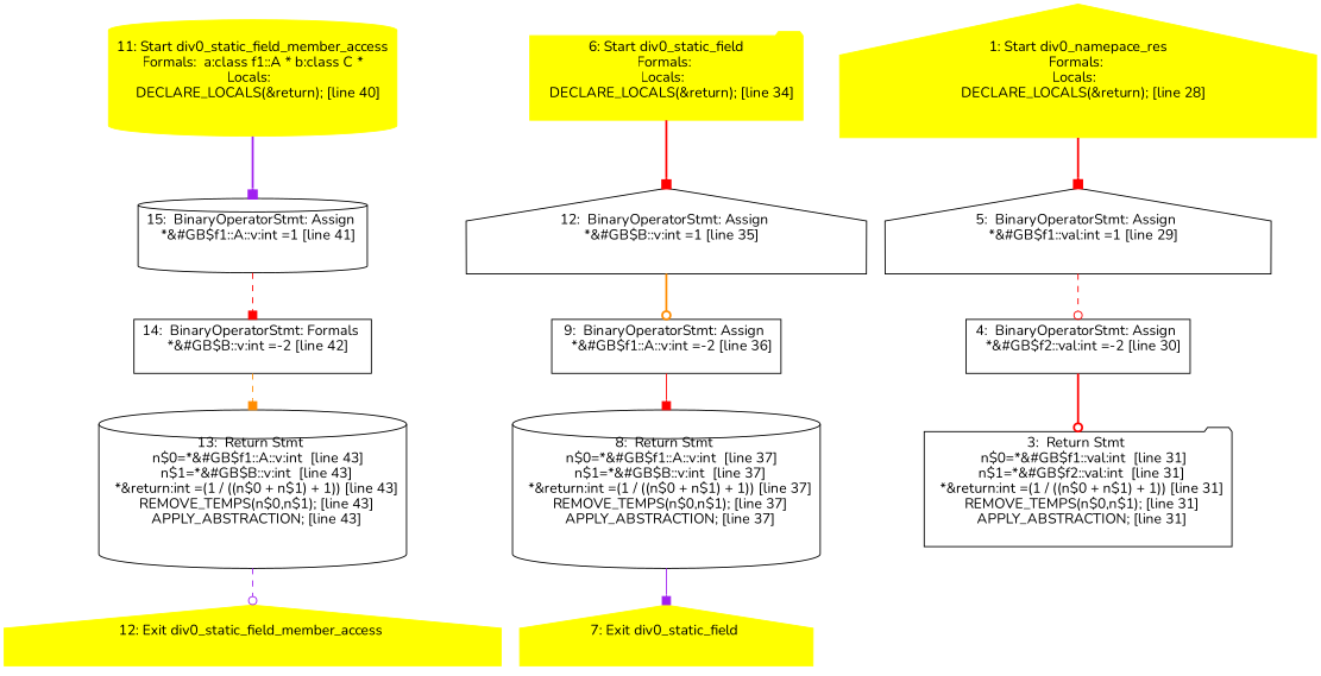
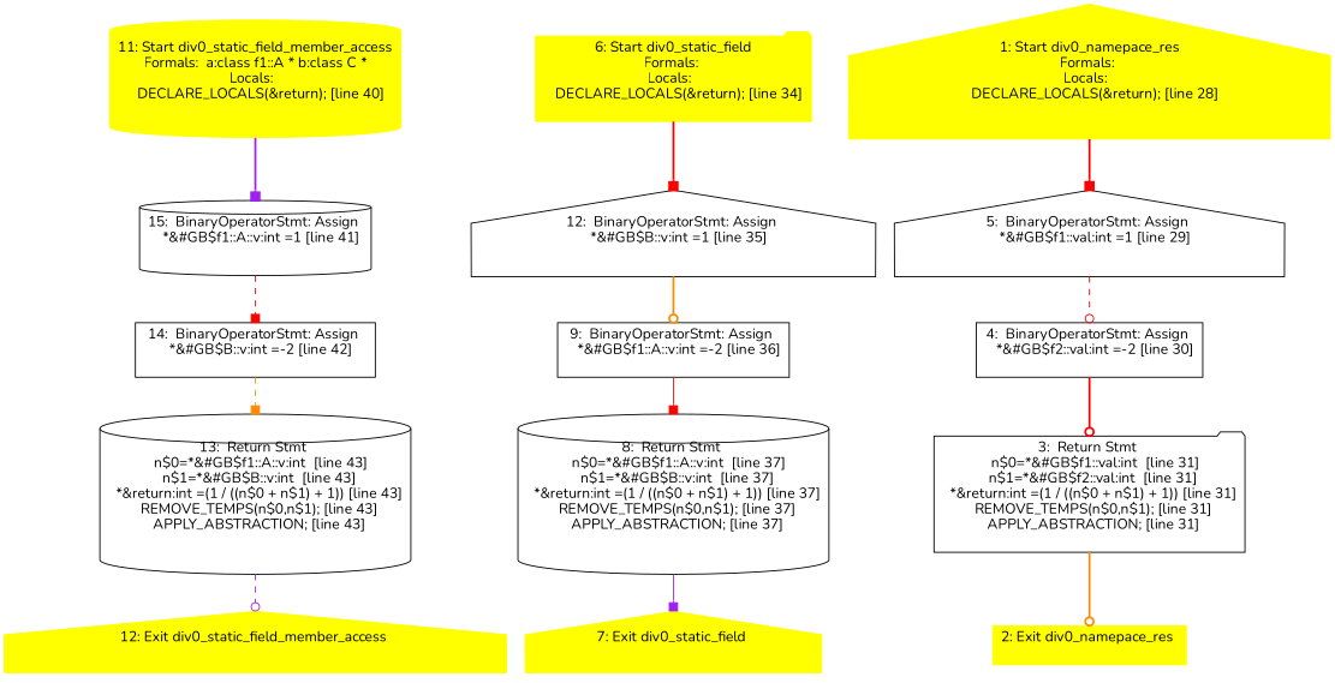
  digraph {
    fontname=Nunito
    node [fontname=Nunito shape=house]
    edge [arrowhead=box color=red fontname=Nunito style=bold]
    n1 [label="15:  BinaryOperatorStmt: Assign \n   *&#GB$f1::A::v:int =1 [line 41]\n " shape=cylinder]
-   n2 [label="14:  BinaryOperatorStmt: Formals \n   *&#GB$B::v:int =-2 [line 42]\n " shape=box]
+   n2 [label="14:  BinaryOperatorStmt: Assign \n   *&#GB$B::v:int =-2 [line 42]\n " shape=box]
    n3 [label="13:  Return Stmt \n   n$0=*&#GB$f1::A::v:int  [line 43]\n  n$1=*&#GB$B::v:int  [line 43]\n  *&return:int =(1 / ((n$0 + n$1) + 1)) [line 43]\n  REMOVE_TEMPS(n$0,n$1); [line 43]\n  APPLY_ABSTRACTION; [line 43]\n " shape=cylinder]
    n4 [color=yellow label="12: Exit div0_static_field_member_access \n  " style=filled]
    n5 [color=yellow label="11: Start div0_static_field_member_access\nFormals:  a:class f1::A * b:class C *\nLocals:  \n   DECLARE_LOCALS(&return); [line 40]\n " shape=cylinder style=filled]
    n6 [label="12:  BinaryOperatorStmt: Assign \n   *&#GB$B::v:int =1 [line 35]\n "]
    n7 [label="9:  BinaryOperatorStmt: Assign \n   *&#GB$f1::A::v:int =-2 [line 36]\n " shape=box]
    n8 [label="8:  Return Stmt \n   n$0=*&#GB$f1::A::v:int  [line 37]\n  n$1=*&#GB$B::v:int  [line 37]\n  *&return:int =(1 / ((n$0 + n$1) + 1)) [line 37]\n  REMOVE_TEMPS(n$0,n$1); [line 37]\n  APPLY_ABSTRACTION; [line 37]\n " shape=cylinder]
    n9 [color=yellow label="7: Exit div0_static_field \n  " style=filled]
    n10 [color=yellow label="6: Start div0_static_field\nFormals: \nLocals:  \n   DECLARE_LOCALS(&return); [line 34]\n " shape=folder style=filled]
    n11 [label="5:  BinaryOperatorStmt: Assign \n   *&#GB$f1::val:int =1 [line 29]\n "]
    n12 [label="4:  BinaryOperatorStmt: Assign \n   *&#GB$f2::val:int =-2 [line 30]\n " shape=box]
    n13 [label="3:  Return Stmt \n   n$0=*&#GB$f1::val:int  [line 31]\n  n$1=*&#GB$f2::val:int  [line 31]\n  *&return:int =(1 / ((n$0 + n$1) + 1)) [line 31]\n  REMOVE_TEMPS(n$0,n$1); [line 31]\n  APPLY_ABSTRACTION; [line 31]\n " shape=folder]
+   n14 [color=yellow label="2: Exit div0_namepace_res \n  " shape=box style=filled]
    n15 [color=yellow label="1: Start div0_namepace_res\nFormals: \nLocals:  \n   DECLARE_LOCALS(&return); [line 28]\n " style=filled]
    n1 -> n2 [style=dashed]
    n2 -> n3 [color=darkorange style=dashed]
    n3 -> n4 [arrowhead=odot color=purple style=dashed]
    n5 -> n1 [color=purple]
    n6 -> n7 [arrowhead=odot color=darkorange]
    n7 -> n8 [style=solid]
    n8 -> n9 [color=purple style=solid]
    n10 -> n6
    n11 -> n12 [arrowhead=odot style=dashed]
    n12 -> n13 [arrowhead=odot]
+   n13 -> n14 [arrowhead=odot color=darkorange]
    n15 -> n11
  }
